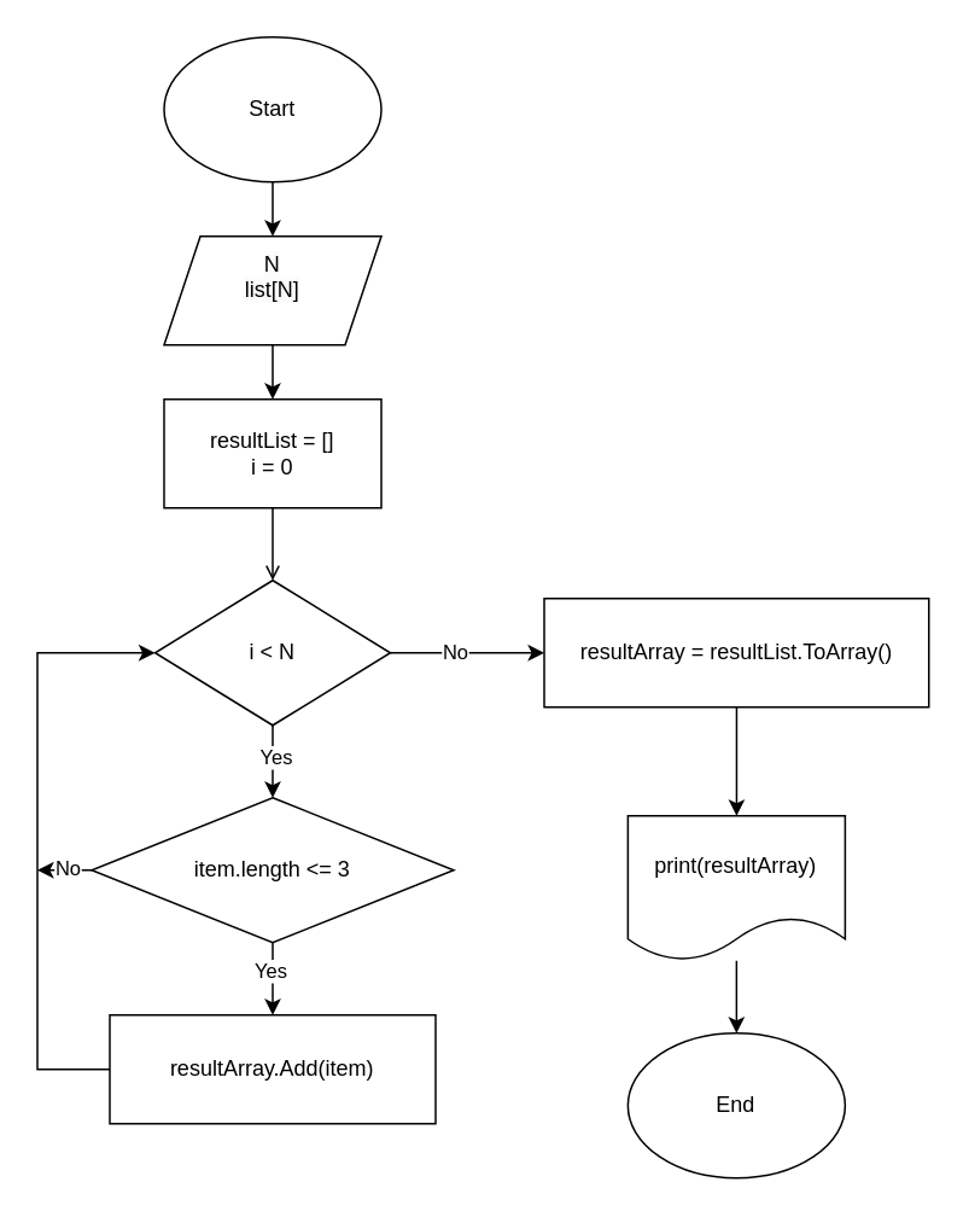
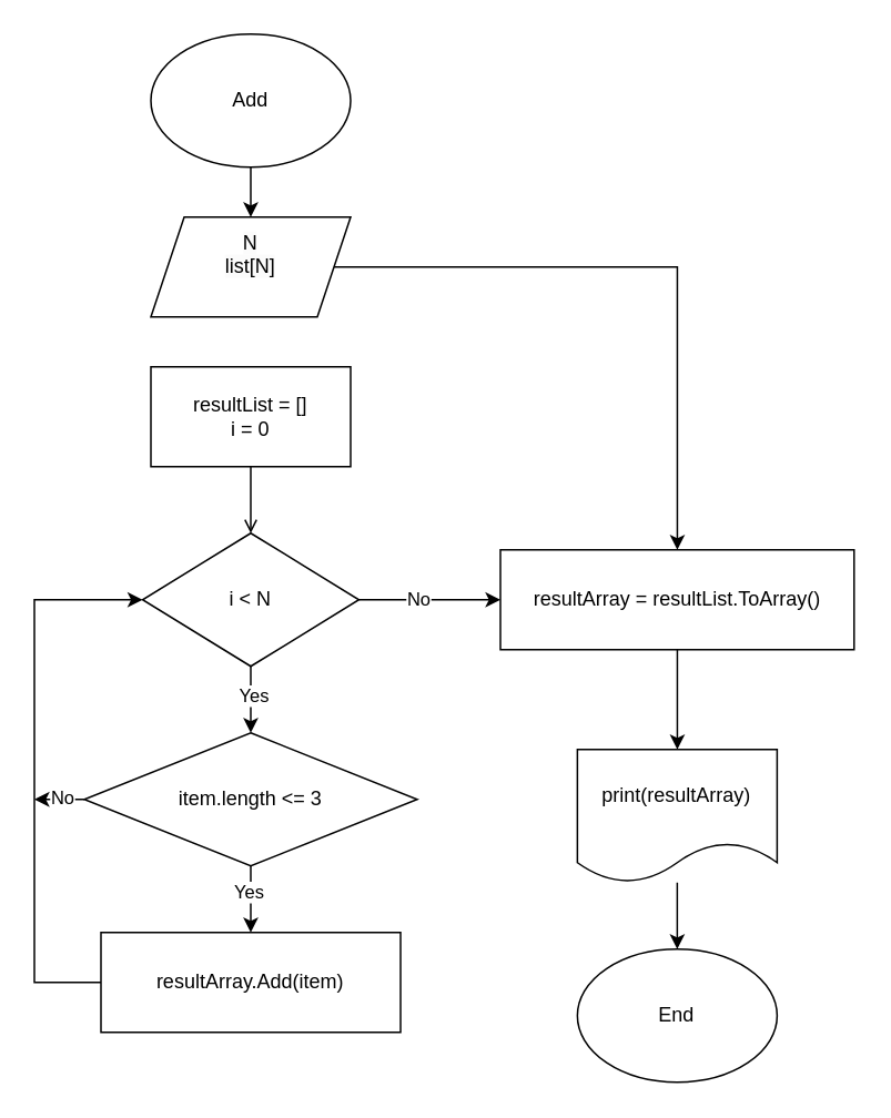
  <mxCell id="0" />
  <mxCell id="1" parent="0" />
  <mxCell id="2" value="" style="edgeStyle=orthogonalEdgeStyle;rounded=0;orthogonalLoop=1;jettySize=auto;html=1;" edge="1" parent="1" source="3" target="5"><mxGeometry relative="1" as="geometry" /></mxCell>
- <mxCell id="3" value="Start" style="ellipse;whiteSpace=wrap;html=1;" vertex="1" parent="1"><mxGeometry x="90" y="20" width="120" height="80" as="geometry" /></mxCell>
- <mxCell id="4" value="" style="edgeStyle=orthogonalEdgeStyle;rounded=0;orthogonalLoop=1;jettySize=auto;html=1;" edge="1" parent="1" source="5" target="7"><mxGeometry relative="1" as="geometry" /></mxCell>
+ <mxCell id="3" value="Add" style="ellipse;whiteSpace=wrap;html=1;" vertex="1" parent="1"><mxGeometry x="90" y="20" width="120" height="80" as="geometry" /></mxCell>
+ <mxCell id="4" value="" style="edgeStyle=orthogonalEdgeStyle;rounded=0;orthogonalLoop=1;jettySize=auto;html=1;" edge="1" parent="1" source="5" target="21"><mxGeometry relative="1" as="geometry" /></mxCell>
  <mxCell id="5" value="&#10;&lt;span style=&quot;color: rgb(0, 0, 0); font-family: Helvetica; font-size: 12px; font-style: normal; font-variant-ligatures: normal; font-variant-caps: normal; font-weight: 400; letter-spacing: normal; orphans: 2; text-align: center; text-indent: 0px; text-transform: none; widows: 2; word-spacing: 0px; -webkit-text-stroke-width: 0px; background-color: rgb(251, 251, 251); text-decoration-thickness: initial; text-decoration-style: initial; text-decoration-color: initial; float: none; display: inline !important;&quot;&gt;N&lt;/span&gt;&lt;br style=&quot;border-color: var(--border-color); color: rgb(0, 0, 0); font-family: Helvetica; font-size: 12px; font-style: normal; font-variant-ligatures: normal; font-variant-caps: normal; font-weight: 400; letter-spacing: normal; orphans: 2; text-align: center; text-indent: 0px; text-transform: none; widows: 2; word-spacing: 0px; -webkit-text-stroke-width: 0px; background-color: rgb(251, 251, 251); text-decoration-thickness: initial; text-decoration-style: initial; text-decoration-color: initial;&quot;&gt;&lt;span style=&quot;color: rgb(0, 0, 0); font-family: Helvetica; font-size: 12px; font-style: normal; font-variant-ligatures: normal; font-variant-caps: normal; font-weight: 400; letter-spacing: normal; orphans: 2; text-align: center; text-indent: 0px; text-transform: none; widows: 2; word-spacing: 0px; -webkit-text-stroke-width: 0px; background-color: rgb(251, 251, 251); text-decoration-thickness: initial; text-decoration-style: initial; text-decoration-color: initial; float: none; display: inline !important;&quot;&gt;list[N]&lt;/span&gt;&#10;&#10;" style="shape=parallelogram;perimeter=parallelogramPerimeter;whiteSpace=wrap;html=1;fixedSize=1;" vertex="1" parent="1"><mxGeometry x="90" y="130" width="120" height="60" as="geometry" /></mxCell>
  <mxCell id="6" value="" style="edgeStyle=orthogonalEdgeStyle;rounded=0;orthogonalLoop=1;jettySize=auto;html=1;endArrow=open;" edge="1" parent="1" source="7" target="12"><mxGeometry relative="1" as="geometry" /></mxCell>
  <mxCell id="7" value="resultList = []&lt;br&gt;i = 0" style="whiteSpace=wrap;html=1;" vertex="1" parent="1"><mxGeometry x="90" y="220" width="120" height="60" as="geometry" /></mxCell>
  <mxCell id="8" value="" style="edgeStyle=orthogonalEdgeStyle;rounded=0;orthogonalLoop=1;jettySize=auto;html=1;" edge="1" parent="1" source="12"><mxGeometry relative="1" as="geometry"><mxPoint x="150" y="440" as="targetPoint" /></mxGeometry></mxCell>
  <mxCell id="9" value="Yes" style="edgeLabel;html=1;align=center;verticalAlign=middle;resizable=0;points=[];" vertex="1" connectable="0" parent="8"><mxGeometry x="-0.161" y="1" relative="1" as="geometry"><mxPoint as="offset" /></mxGeometry></mxCell>
  <mxCell id="10" style="edgeStyle=orthogonalEdgeStyle;rounded=0;orthogonalLoop=1;jettySize=auto;html=1;" edge="1" parent="1" source="12"><mxGeometry relative="1" as="geometry"><mxPoint x="300" y="360" as="targetPoint" /></mxGeometry></mxCell>
  <mxCell id="11" value="No" style="edgeLabel;html=1;align=center;verticalAlign=middle;resizable=0;points=[];" vertex="1" connectable="0" parent="10"><mxGeometry x="-0.181" y="1" relative="1" as="geometry"><mxPoint as="offset" /></mxGeometry></mxCell>
  <mxCell id="12" value="i &amp;lt; N" style="rhombus;whiteSpace=wrap;html=1;" vertex="1" parent="1"><mxGeometry x="85" y="320" width="130" height="80" as="geometry" /></mxCell>
  <mxCell id="13" value="" style="edgeStyle=orthogonalEdgeStyle;rounded=0;orthogonalLoop=1;jettySize=auto;html=1;" edge="1" parent="1" source="17" target="19"><mxGeometry relative="1" as="geometry" /></mxCell>
  <mxCell id="14" value="Yes&lt;br&gt;" style="edgeLabel;html=1;align=center;verticalAlign=middle;resizable=0;points=[];" vertex="1" connectable="0" parent="13"><mxGeometry x="-0.25" y="-2" relative="1" as="geometry"><mxPoint as="offset" /></mxGeometry></mxCell>
  <mxCell id="15" style="edgeStyle=orthogonalEdgeStyle;rounded=0;orthogonalLoop=1;jettySize=auto;html=1;" edge="1" parent="1" source="17"><mxGeometry relative="1" as="geometry"><mxPoint x="20" y="480" as="targetPoint" /></mxGeometry></mxCell>
  <mxCell id="16" value="No" style="edgeLabel;html=1;align=center;verticalAlign=middle;resizable=0;points=[];" vertex="1" connectable="0" parent="15"><mxGeometry x="-0.279" y="-2" relative="1" as="geometry"><mxPoint x="-3" as="offset" /></mxGeometry></mxCell>
  <mxCell id="17" value="item.length &amp;lt;= 3" style="rhombus;whiteSpace=wrap;html=1;" vertex="1" parent="1"><mxGeometry x="50" y="440" width="200" height="80" as="geometry" /></mxCell>
  <mxCell id="18" style="edgeStyle=orthogonalEdgeStyle;rounded=0;orthogonalLoop=1;jettySize=auto;html=1;entryX=0;entryY=0.5;entryDx=0;entryDy=0;" edge="1" parent="1" source="19" target="12"><mxGeometry relative="1" as="geometry"><Array as="points"><mxPoint x="20" y="590" /><mxPoint x="20" y="360" /></Array></mxGeometry></mxCell>
  <mxCell id="19" value="resultArray.Add(item)" style="whiteSpace=wrap;html=1;" vertex="1" parent="1"><mxGeometry x="60" y="560" width="180" height="60" as="geometry" /></mxCell>
  <mxCell id="20" style="edgeStyle=orthogonalEdgeStyle;rounded=0;orthogonalLoop=1;jettySize=auto;html=1;" edge="1" parent="1" source="21" target="23"><mxGeometry relative="1" as="geometry"><mxPoint x="406.25" y="450" as="targetPoint" /></mxGeometry></mxCell>
  <mxCell id="21" value="resultArray = resultList.ToArray()" style="whiteSpace=wrap;html=1;" vertex="1" parent="1"><mxGeometry x="300" y="330" width="212.5" height="60" as="geometry" /></mxCell>
  <mxCell id="22" value="" style="edgeStyle=orthogonalEdgeStyle;rounded=0;orthogonalLoop=1;jettySize=auto;html=1;" edge="1" parent="1" source="23" target="24"><mxGeometry relative="1" as="geometry" /></mxCell>
  <mxCell id="23" value="print(resultArray)" style="shape=document;whiteSpace=wrap;html=1;boundedLbl=1;" vertex="1" parent="1"><mxGeometry x="346.25" y="450" width="120" height="80" as="geometry" /></mxCell>
  <mxCell id="24" value="End" style="ellipse;whiteSpace=wrap;html=1;" vertex="1" parent="1"><mxGeometry x="346.25" y="570" width="120" height="80" as="geometry" /></mxCell>
